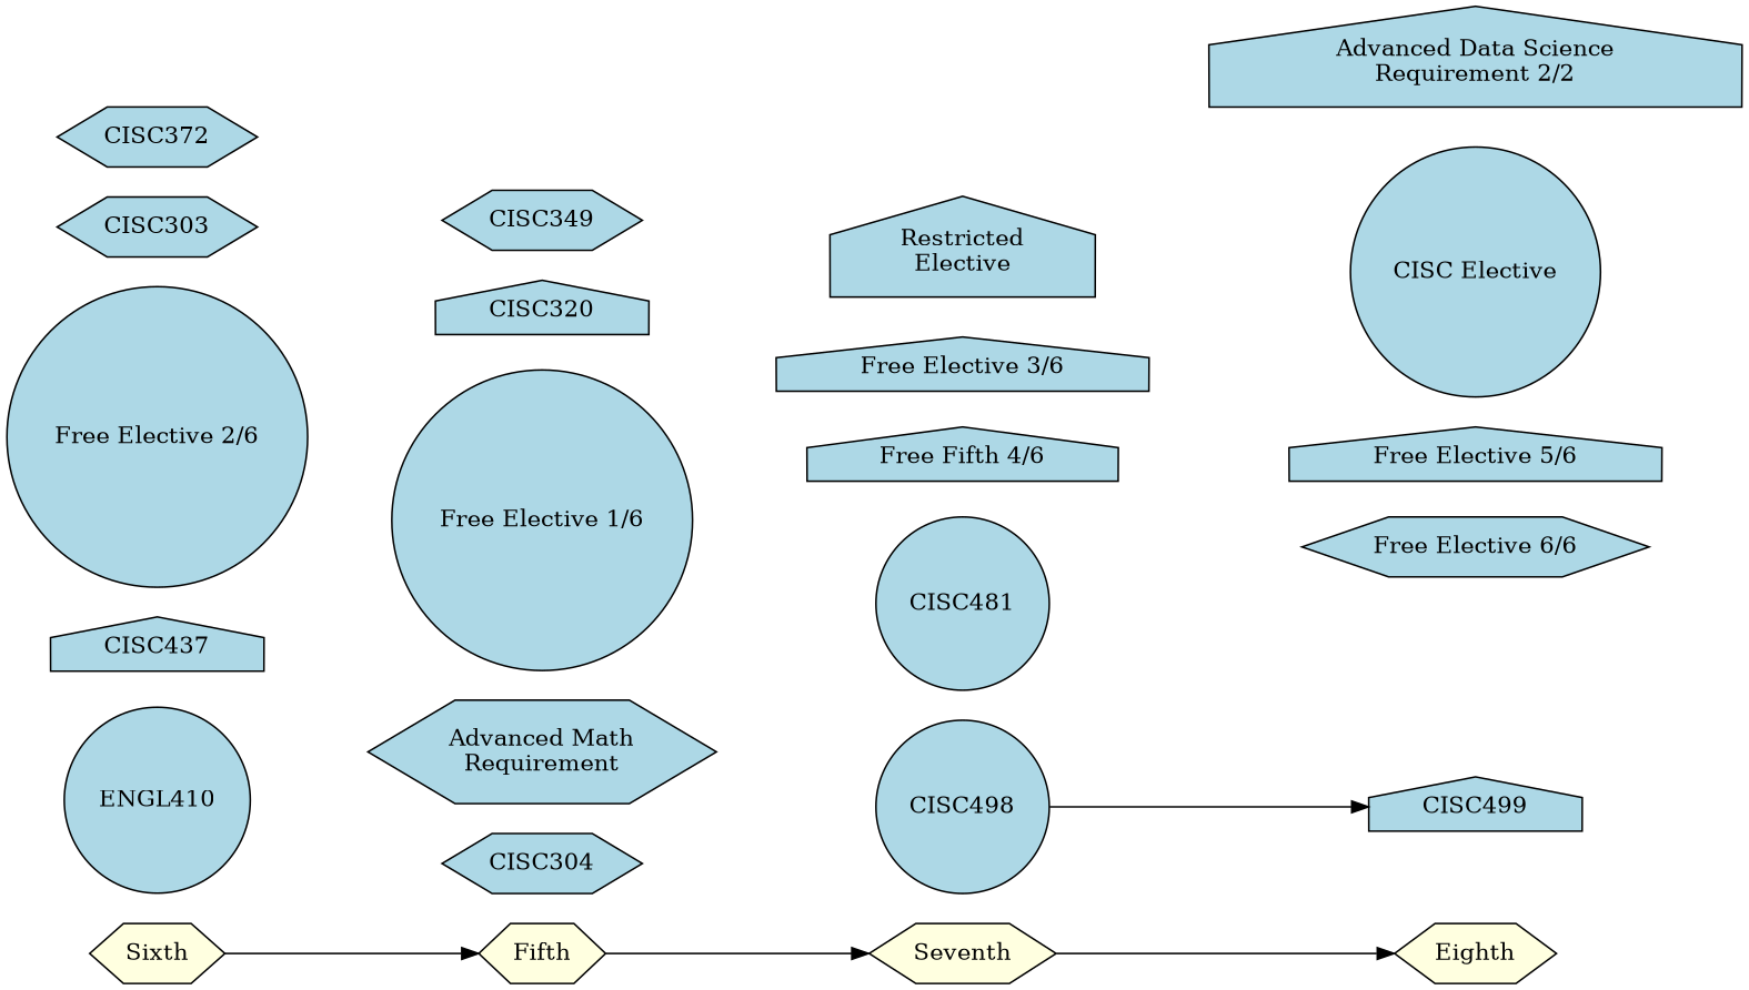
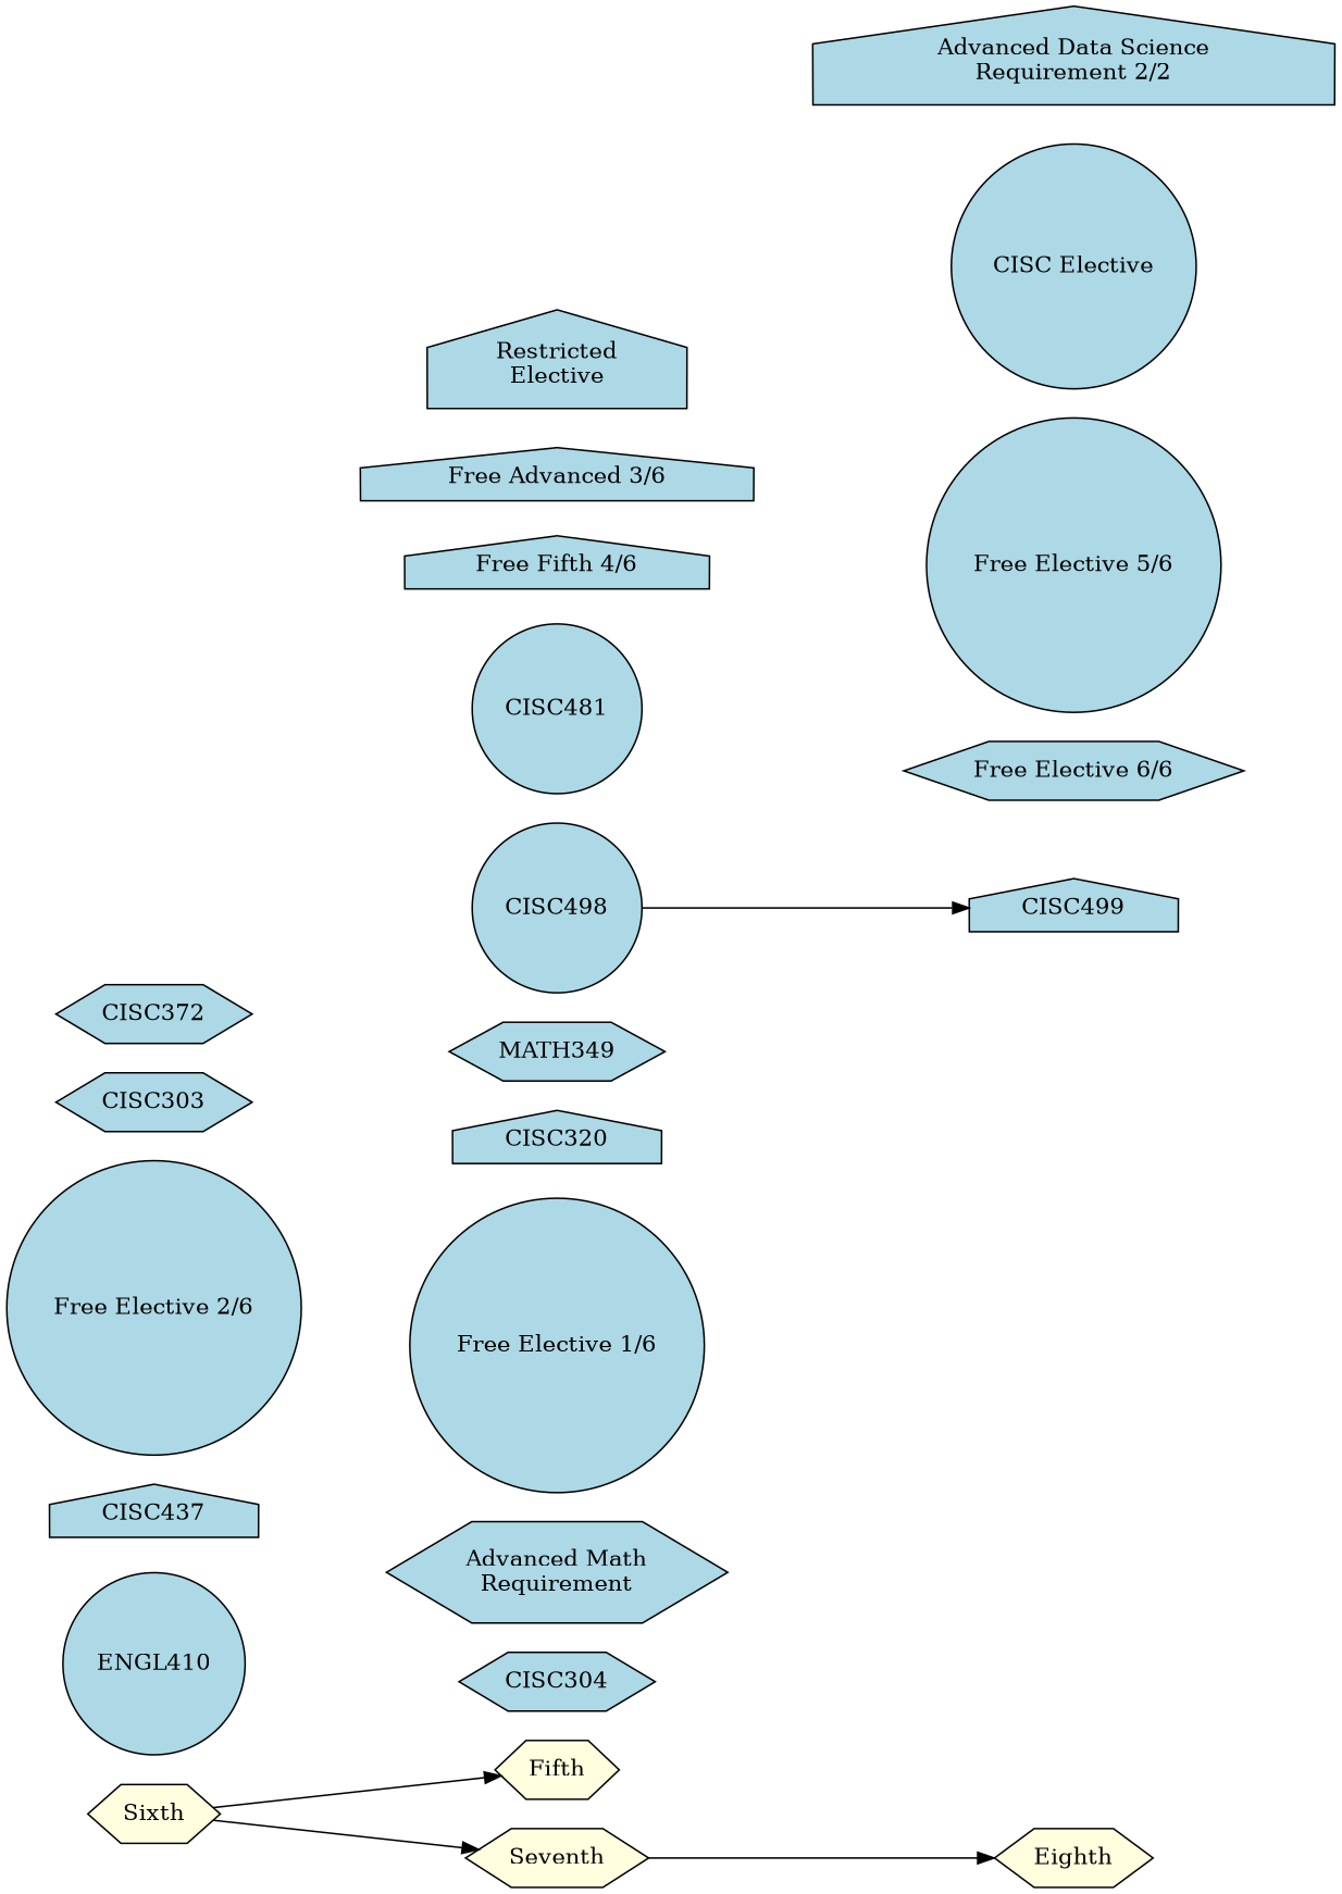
  digraph {
    rankdir=LR
    node [fillcolor=lightblue shape=hexagon style=filled]
    Fifth [fillcolor=lightyellow]
    CISC304
    "Advanced Math\nRequirement"
    "Free Elective 1/6" [shape=circle]
    CISC320 [shape=house]
-   MATH349 [label=CISC349]
+   MATH349
    Sixth [fillcolor=lightyellow]
    ENGL410 [shape=circle]
    CISC437 [shape=house]
    "Free Elective 2/6" [shape=circle]
    CISC303
    CISC372
    Seventh [fillcolor=lightyellow]
    CISC498 [shape=circle]
    CISC481 [shape=circle]
-   "Free Elective 3/6" [shape=house]
+   "Free Elective 3/6" [shape=house label="Free Advanced 3/6"]
    n17 [label="Free Fifth 4/6" shape=house]
    "Restricted\nElective" [shape=house]
    Eighth [fillcolor=lightyellow]
    CISC499 [shape=house]
    "CISC Elective" [shape=circle]
    "Advanced Data Science\nRequirement 2/2" [shape=house]
-   "Free Elective 5/6" [shape=house]
+   "Free Elective 5/6" [shape=circle]
    "Free Elective 6/6"
    subgraph sub_1 {
      rank=same
      Fifth
      CISC304
      "Advanced Math\nRequirement"
      "Free Elective 1/6"
      CISC320
      MATH349
    }
    subgraph sub_2 {
      rank=same
      Sixth
      ENGL410
      CISC437
      "Free Elective 2/6"
      CISC303
      CISC372
    }
    subgraph sub_3 {
      rank=same
      Seventh
      CISC498
      CISC481
      "Free Elective 3/6"
      n17
      "Restricted\nElective"
    }
    subgraph sub_4 {
      rank=same
      Eighth
      CISC499
      "CISC Elective"
      "Advanced Data Science\nRequirement 2/2"
      "Free Elective 5/6"
      "Free Elective 6/6"
    }
    Sixth -> Fifth
-   Fifth -> Seventh
+   Sixth -> Seventh
    Seventh -> Eighth
    CISC498 -> CISC499
    "Free Elective 3/6" -> n17 [style=invis]
    n17 -> "Free Elective 5/6" [style=invis]
    "Free Elective 5/6" -> "Free Elective 6/6" [style=invis]
  }
